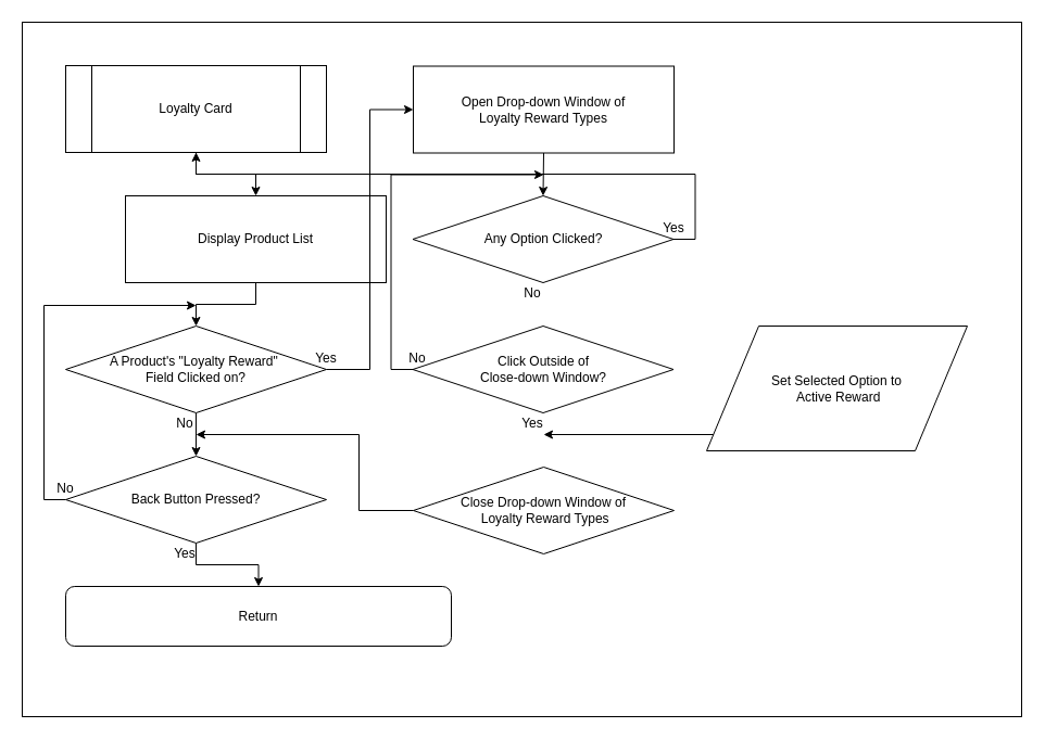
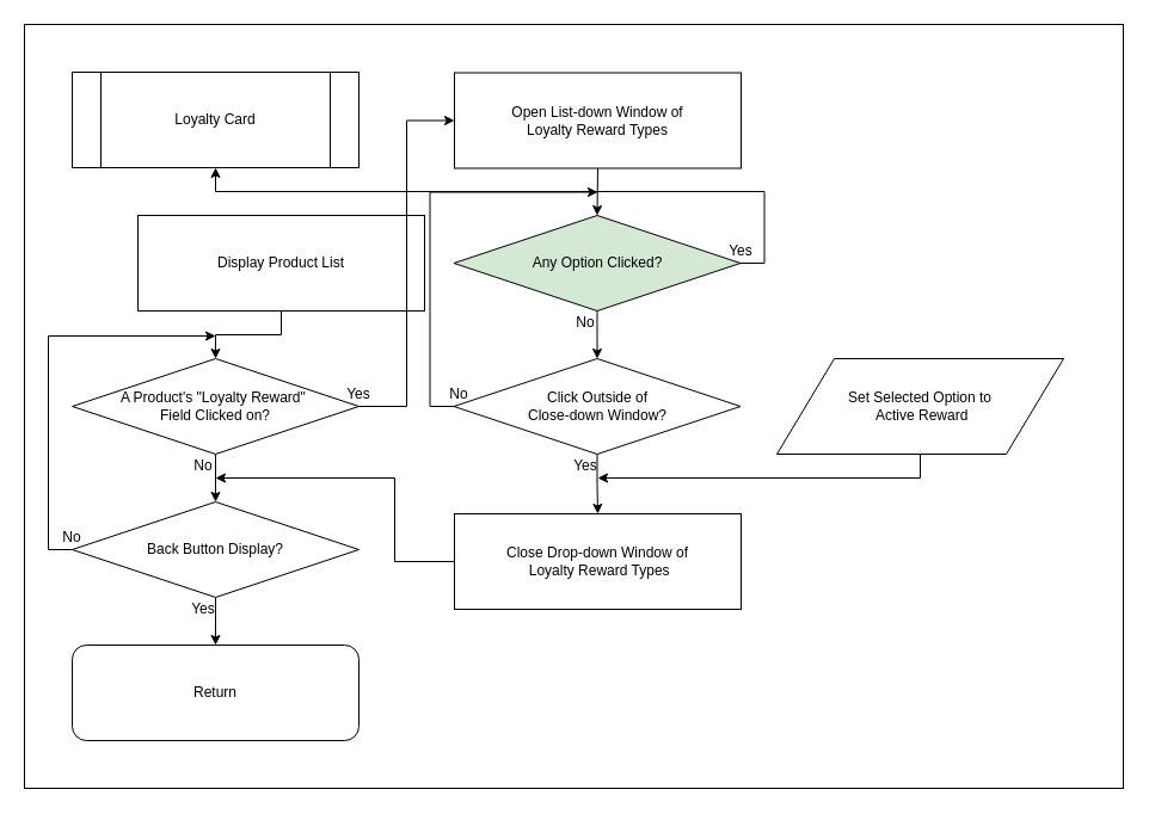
  <mxCell id="0" />
  <mxCell id="1" parent="0" />
  <mxCell id="2" value="" style="rounded=0;whiteSpace=wrap;html=1;" vertex="1" parent="1"><mxGeometry x="20" width="920" height="640" as="geometry" y="20" /></mxCell>
- <mxCell id="3" style="edgeStyle=orthogonalEdgeStyle;rounded=0;orthogonalLoop=1;jettySize=auto;html=1;exitX=0.5;exitY=1;exitDx=0;exitDy=0;entryX=0.5;entryY=0;entryDx=0;entryDy=0;" parent="1" source="4" target="6" edge="1"><mxGeometry relative="1" as="geometry" /></mxCell>
  <mxCell id="4" value="Loyalty Card" style="shape=process;whiteSpace=wrap;html=1;backgroundOutline=1;" parent="1" vertex="1"><mxGeometry x="60" y="60" width="240" height="80" as="geometry" /></mxCell>
  <mxCell id="5" style="edgeStyle=orthogonalEdgeStyle;rounded=0;orthogonalLoop=1;jettySize=auto;html=1;exitX=0.5;exitY=1;exitDx=0;exitDy=0;" parent="1" source="6" target="9" edge="1"><mxGeometry relative="1" as="geometry" /></mxCell>
  <mxCell id="6" value="Display Product List" style="rounded=0;whiteSpace=wrap;html=1;" parent="1" vertex="1"><mxGeometry x="115" y="180" width="240" height="80" as="geometry" /></mxCell>
  <mxCell id="7" style="edgeStyle=orthogonalEdgeStyle;rounded=0;orthogonalLoop=1;jettySize=auto;html=1;exitX=0.5;exitY=1;exitDx=0;exitDy=0;" parent="1" source="9" target="12" edge="1"><mxGeometry relative="1" as="geometry" /></mxCell>
  <mxCell id="8" style="edgeStyle=orthogonalEdgeStyle;rounded=0;orthogonalLoop=1;jettySize=auto;html=1;exitX=1;exitY=0.5;exitDx=0;exitDy=0;entryX=0;entryY=0.5;entryDx=0;entryDy=0;" parent="1" source="9" target="18" edge="1"><mxGeometry relative="1" as="geometry" /></mxCell>
  <mxCell id="9" value="A Product's &quot;Loyalty Reward&quot;&amp;nbsp;&lt;br&gt;Field Clicked on?" style="rhombus;whiteSpace=wrap;html=1;" parent="1" vertex="1"><mxGeometry x="60" y="300" width="240" height="80" as="geometry" /></mxCell>
  <mxCell id="10" style="edgeStyle=orthogonalEdgeStyle;rounded=0;orthogonalLoop=1;jettySize=auto;html=1;exitX=0;exitY=0.5;exitDx=0;exitDy=0;" parent="1" source="12" edge="1"><mxGeometry relative="1" as="geometry"><mxPoint x="180" y="281" as="targetPoint" /><Array as="points"><mxPoint x="40" y="460" /><mxPoint x="40" y="281" /></Array></mxGeometry></mxCell>
  <mxCell id="11" style="edgeStyle=orthogonalEdgeStyle;rounded=0;orthogonalLoop=1;jettySize=auto;html=1;exitX=0.5;exitY=1;exitDx=0;exitDy=0;entryX=0.5;entryY=0;entryDx=0;entryDy=0;" parent="1" source="12" target="17" edge="1"><mxGeometry relative="1" as="geometry" /></mxCell>
- <mxCell id="12" value="Back Button&amp;nbsp;Pressed?" style="rhombus;whiteSpace=wrap;html=1;" parent="1" vertex="1"><mxGeometry x="60" y="420" width="240" height="80" as="geometry" /></mxCell>
+ <mxCell id="12" value="Back Button&amp;nbsp;Display?" style="rhombus;whiteSpace=wrap;html=1;" parent="1" vertex="1"><mxGeometry x="60" y="420" width="240" height="80" as="geometry" /></mxCell>
  <mxCell id="13" value="No" style="text;html=1;strokeColor=none;fillColor=none;align=center;verticalAlign=middle;whiteSpace=wrap;rounded=0;" parent="1" vertex="1"><mxGeometry x="40" y="440" width="40" height="20" as="geometry" /></mxCell>
  <mxCell id="14" value="Yes" style="text;html=1;strokeColor=none;fillColor=none;align=center;verticalAlign=middle;whiteSpace=wrap;rounded=0;" parent="1" vertex="1"><mxGeometry x="150" y="500" width="40" height="20" as="geometry" /></mxCell>
  <mxCell id="15" value="No" style="text;html=1;strokeColor=none;fillColor=none;align=center;verticalAlign=middle;whiteSpace=wrap;rounded=0;" parent="1" vertex="1"><mxGeometry x="150" y="380" width="40" height="20" as="geometry" /></mxCell>
  <mxCell id="16" value="Yes" style="text;html=1;strokeColor=none;fillColor=none;align=center;verticalAlign=middle;whiteSpace=wrap;rounded=0;" parent="1" vertex="1"><mxGeometry x="280" y="320" width="40" height="20" as="geometry" /></mxCell>
- <mxCell id="17" value="Return" style="rounded=1;whiteSpace=wrap;html=1;" parent="1" vertex="1"><mxGeometry x="60" y="540" width="355" height="55" as="geometry" /></mxCell>
- <mxCell id="18" value="Open Drop-down Window of &lt;br&gt;Loyalty Reward Types" style="rounded=0;whiteSpace=wrap;html=1;" parent="1" vertex="1"><mxGeometry x="380" y="60.5" width="240" height="80" as="geometry" /></mxCell>
+ <mxCell id="17" value="Return" style="rounded=1;whiteSpace=wrap;html=1;" parent="1" vertex="1"><mxGeometry x="60" y="540" width="240" height="80" as="geometry" /></mxCell>
+ <mxCell id="18" value="Open List-down Window of &lt;br&gt;Loyalty Reward Types" style="rounded=0;whiteSpace=wrap;html=1;" parent="1" vertex="1"><mxGeometry x="380" y="60.5" width="240" height="80" as="geometry" /></mxCell>
  <mxCell id="19" style="edgeStyle=orthogonalEdgeStyle;rounded=0;orthogonalLoop=1;jettySize=auto;html=1;exitX=0.5;exitY=1;exitDx=0;exitDy=0;entryX=0.5;entryY=0;entryDx=0;entryDy=0;" parent="1" target="22" edge="1"><mxGeometry relative="1" as="geometry"><mxPoint x="500" y="140.5" as="sourcePoint" /></mxGeometry></mxCell>
+ <mxCell id="20" style="edgeStyle=orthogonalEdgeStyle;rounded=0;orthogonalLoop=1;jettySize=auto;html=1;exitX=0.5;exitY=1;exitDx=0;exitDy=0;" parent="1" source="22" target="27" edge="1"><mxGeometry relative="1" as="geometry" /></mxCell>
  <mxCell id="21" style="edgeStyle=orthogonalEdgeStyle;rounded=0;orthogonalLoop=1;jettySize=auto;html=1;exitX=1;exitY=0.5;exitDx=0;exitDy=0;" edge="1" parent="1" source="22" target="4"><mxGeometry relative="1" as="geometry" /></mxCell>
- <mxCell id="22" value="Any Option Clicked?" style="rhombus;whiteSpace=wrap;html=1;" parent="1" vertex="1"><mxGeometry x="379.5" y="180" width="240" height="80" as="geometry" /></mxCell>
+ <mxCell id="22" value="Any Option Clicked?" style="rhombus;whiteSpace=wrap;html=1;fillColor=#d5e8d4;" parent="1" vertex="1"><mxGeometry x="379.5" y="180" width="240" height="80" as="geometry" /></mxCell>
  <mxCell id="23" style="edgeStyle=orthogonalEdgeStyle;rounded=0;orthogonalLoop=1;jettySize=auto;html=1;exitX=0;exitY=0.5;exitDx=0;exitDy=0;" edge="1" parent="1" source="24"><mxGeometry relative="1" as="geometry"><mxPoint x="180" y="400" as="targetPoint" /><Array as="points"><mxPoint x="330" y="470" /><mxPoint x="330" y="400" /><mxPoint x="180" y="400" /></Array></mxGeometry></mxCell>
- <mxCell id="24" value="Close Drop-down Window of&lt;br&gt;&amp;nbsp;Loyalty Reward Types" style="rhombus;whiteSpace=wrap;html=1;" parent="1" vertex="1"><mxGeometry x="380" y="430" width="240" height="80" as="geometry" /></mxCell>
+ <mxCell id="24" value="Close Drop-down Window of&lt;br&gt;&amp;nbsp;Loyalty Reward Types" style="rounded=0;whiteSpace=wrap;html=1;" parent="1" vertex="1"><mxGeometry x="380" y="430" width="240" height="80" as="geometry" /></mxCell>
  <mxCell id="25" style="edgeStyle=orthogonalEdgeStyle;rounded=0;orthogonalLoop=1;jettySize=auto;html=1;exitX=0;exitY=0.5;exitDx=0;exitDy=0;" parent="1" source="27" edge="1"><mxGeometry relative="1" as="geometry"><mxPoint x="500" y="160.5" as="targetPoint" /><Array as="points"><mxPoint x="359.5" y="340" /><mxPoint x="359.5" y="160" /></Array></mxGeometry></mxCell>
+ <mxCell id="26" style="edgeStyle=orthogonalEdgeStyle;rounded=0;orthogonalLoop=1;jettySize=auto;html=1;exitX=0.5;exitY=1;exitDx=0;exitDy=0;entryX=0.5;entryY=0;entryDx=0;entryDy=0;" edge="1" parent="1" source="27" target="24"><mxGeometry relative="1" as="geometry" /></mxCell>
  <mxCell id="27" value="Click Outside of &lt;br&gt;Close-down Window?" style="rhombus;whiteSpace=wrap;html=1;" parent="1" vertex="1"><mxGeometry x="379.5" y="300" width="240" height="80" as="geometry" /></mxCell>
  <mxCell id="28" value="No" style="text;html=1;strokeColor=none;fillColor=none;align=center;verticalAlign=middle;whiteSpace=wrap;rounded=0;" parent="1" vertex="1"><mxGeometry x="363.5" y="320" width="40" height="20" as="geometry" /></mxCell>
  <mxCell id="29" value="No" style="text;html=1;strokeColor=none;fillColor=none;align=center;verticalAlign=middle;whiteSpace=wrap;rounded=0;" parent="1" vertex="1"><mxGeometry x="469.5" y="260" width="40" height="20" as="geometry" /></mxCell>
  <mxCell id="30" value="Yes" style="text;html=1;strokeColor=none;fillColor=none;align=center;verticalAlign=middle;whiteSpace=wrap;rounded=0;" parent="1" vertex="1"><mxGeometry x="599.5" y="200" width="40" height="20" as="geometry" /></mxCell>
  <mxCell id="31" style="edgeStyle=orthogonalEdgeStyle;rounded=0;orthogonalLoop=1;jettySize=auto;html=1;exitX=0.5;exitY=1;exitDx=0;exitDy=0;" edge="1" parent="1" source="32"><mxGeometry relative="1" as="geometry"><mxPoint x="500" y="400" as="targetPoint" /><Array as="points"><mxPoint x="770" y="400" /></Array></mxGeometry></mxCell>
- <mxCell id="32" value="&lt;span style=&quot;white-space: normal&quot;&gt;Set Selected Option to&lt;br&gt;&amp;nbsp;Active Reward&lt;/span&gt;" style="shape=parallelogram;perimeter=parallelogramPerimeter;whiteSpace=wrap;html=1;" vertex="1" parent="1"><mxGeometry x="650" y="300" width="240" height="115" as="geometry" /></mxCell>
+ <mxCell id="32" value="&lt;span style=&quot;white-space: normal&quot;&gt;Set Selected Option to&lt;br&gt;&amp;nbsp;Active Reward&lt;/span&gt;" style="shape=parallelogram;perimeter=parallelogramPerimeter;whiteSpace=wrap;html=1;" vertex="1" parent="1"><mxGeometry x="650" y="300" width="240" height="80" as="geometry" /></mxCell>
  <mxCell id="33" value="Yes" style="text;html=1;strokeColor=none;fillColor=none;align=center;verticalAlign=middle;whiteSpace=wrap;rounded=0;" parent="1" vertex="1"><mxGeometry x="469.5" y="380" width="40" height="20" as="geometry" /></mxCell>
